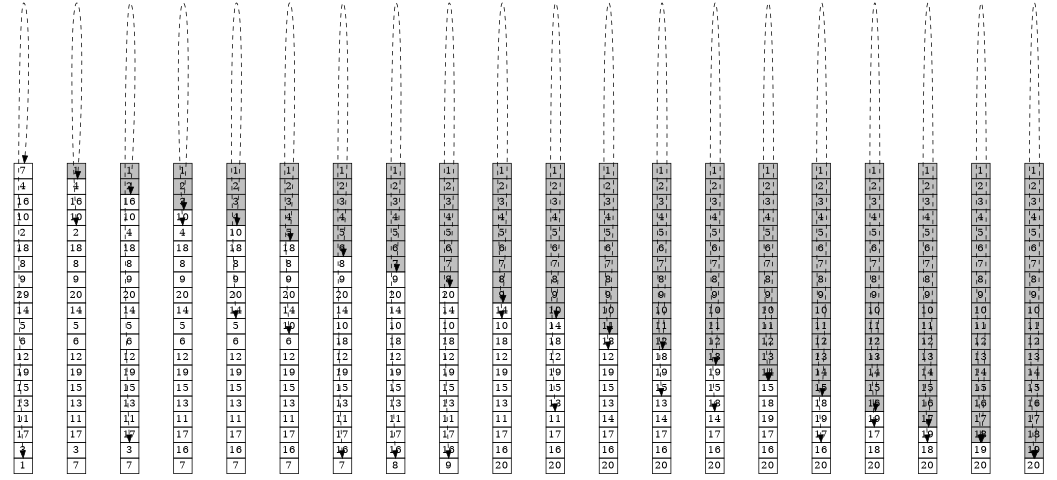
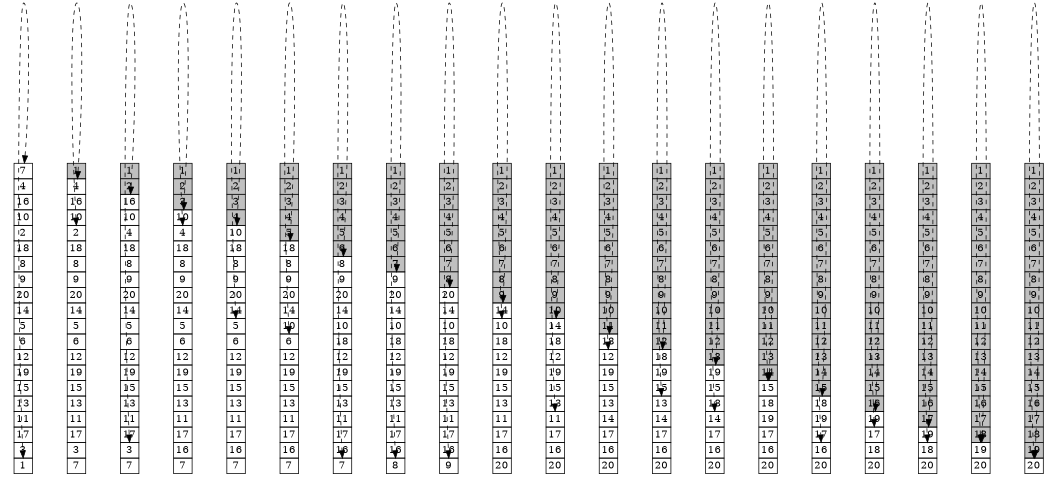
  digraph {
    node [shape=plaintext]
    edge [dir=both headport=19 style=dashed]
-   n1 [label=<<TABLE BORDER="0" CELLBORDER="1" CELLSPACING="0">  <TR><TD PORT="0" >7</TD></TR>  <TR><TD PORT="1" >4</TD></TR>  <TR><TD PORT="2" >16</TD></TR>  <TR><TD PORT="3" >10</TD></TR>  <TR><TD PORT="4" >2</TD></TR>  <TR><TD PORT="5" >18</TD></TR>  <TR><TD PORT="6" >8</TD></TR>  <TR><TD PORT="7" >9</TD></TR>  <TR><TD PORT="8" >29</TD></TR>  <TR><TD PORT="9" >14</TD></TR>  <TR><TD PORT="10" >5</TD></TR>  <TR><TD PORT="11" >6</TD></TR>  <TR><TD PORT="12" >12</TD></TR>  <TR><TD PORT="13" >19</TD></TR>  <TR><TD PORT="14" >15</TD></TR>  <TR><TD PORT="15" >13</TD></TR>  <TR><TD PORT="16" >11</TD></TR>  <TR><TD PORT="17" >17</TD></TR>  <TR><TD PORT="18" >3</TD></TR>  <TR><TD PORT="19" >1</TD></TR> </TABLE>>]
+   n1 [label=<<TABLE BORDER="0" CELLBORDER="1" CELLSPACING="0">  <TR><TD PORT="0" >7</TD></TR>  <TR><TD PORT="1" >4</TD></TR>  <TR><TD PORT="2" >16</TD></TR>  <TR><TD PORT="3" >10</TD></TR>  <TR><TD PORT="4" >2</TD></TR>  <TR><TD PORT="5" >18</TD></TR>  <TR><TD PORT="6" >8</TD></TR>  <TR><TD PORT="7" >9</TD></TR>  <TR><TD PORT="8" >20</TD></TR>  <TR><TD PORT="9" >14</TD></TR>  <TR><TD PORT="10" >5</TD></TR>  <TR><TD PORT="11" >6</TD></TR>  <TR><TD PORT="12" >12</TD></TR>  <TR><TD PORT="13" >19</TD></TR>  <TR><TD PORT="14" >15</TD></TR>  <TR><TD PORT="15" >13</TD></TR>  <TR><TD PORT="16" >11</TD></TR>  <TR><TD PORT="17" >17</TD></TR>  <TR><TD PORT="18" >3</TD></TR>  <TR><TD PORT="19" >1</TD></TR> </TABLE>>]
    n2 [label=<<TABLE BORDER="0" CELLBORDER="1" CELLSPACING="0">  <TR><TD PORT="0" BGCOLOR="gray">1</TD></TR>  <TR><TD PORT="1" >4</TD></TR>  <TR><TD PORT="2" >16</TD></TR>  <TR><TD PORT="3" >10</TD></TR>  <TR><TD PORT="4" >2</TD></TR>  <TR><TD PORT="5" >18</TD></TR>  <TR><TD PORT="6" >8</TD></TR>  <TR><TD PORT="7" >9</TD></TR>  <TR><TD PORT="8" >20</TD></TR>  <TR><TD PORT="9" >14</TD></TR>  <TR><TD PORT="10" >5</TD></TR>  <TR><TD PORT="11" >6</TD></TR>  <TR><TD PORT="12" >12</TD></TR>  <TR><TD PORT="13" >19</TD></TR>  <TR><TD PORT="14" >15</TD></TR>  <TR><TD PORT="15" >13</TD></TR>  <TR><TD PORT="16" >11</TD></TR>  <TR><TD PORT="17" >17</TD></TR>  <TR><TD PORT="18" >3</TD></TR>  <TR><TD PORT="19" >7</TD></TR> </TABLE>>]
    n3 [label=<<TABLE BORDER="0" CELLBORDER="1" CELLSPACING="0">  <TR><TD PORT="0" BGCOLOR="gray">1</TD></TR>  <TR><TD PORT="1" BGCOLOR="gray">2</TD></TR>  <TR><TD PORT="2" >16</TD></TR>  <TR><TD PORT="3" >10</TD></TR>  <TR><TD PORT="4" >4</TD></TR>  <TR><TD PORT="5" >18</TD></TR>  <TR><TD PORT="6" >8</TD></TR>  <TR><TD PORT="7" >9</TD></TR>  <TR><TD PORT="8" >20</TD></TR>  <TR><TD PORT="9" >14</TD></TR>  <TR><TD PORT="10" >5</TD></TR>  <TR><TD PORT="11" >6</TD></TR>  <TR><TD PORT="12" >12</TD></TR>  <TR><TD PORT="13" >19</TD></TR>  <TR><TD PORT="14" >15</TD></TR>  <TR><TD PORT="15" >13</TD></TR>  <TR><TD PORT="16" >11</TD></TR>  <TR><TD PORT="17" >17</TD></TR>  <TR><TD PORT="18" >3</TD></TR>  <TR><TD PORT="19" >7</TD></TR> </TABLE>>]
    n4 [label=<<TABLE BORDER="0" CELLBORDER="1" CELLSPACING="0">  <TR><TD PORT="0" BGCOLOR="gray">1</TD></TR>  <TR><TD PORT="1" BGCOLOR="gray">2</TD></TR>  <TR><TD PORT="2" BGCOLOR="gray">3</TD></TR>  <TR><TD PORT="3" >10</TD></TR>  <TR><TD PORT="4" >4</TD></TR>  <TR><TD PORT="5" >18</TD></TR>  <TR><TD PORT="6" >8</TD></TR>  <TR><TD PORT="7" >9</TD></TR>  <TR><TD PORT="8" >20</TD></TR>  <TR><TD PORT="9" >14</TD></TR>  <TR><TD PORT="10" >5</TD></TR>  <TR><TD PORT="11" >6</TD></TR>  <TR><TD PORT="12" >12</TD></TR>  <TR><TD PORT="13" >19</TD></TR>  <TR><TD PORT="14" >15</TD></TR>  <TR><TD PORT="15" >13</TD></TR>  <TR><TD PORT="16" >11</TD></TR>  <TR><TD PORT="17" >17</TD></TR>  <TR><TD PORT="18" >16</TD></TR>  <TR><TD PORT="19" >7</TD></TR> </TABLE>>]
    n5 [label=<<TABLE BORDER="0" CELLBORDER="1" CELLSPACING="0">  <TR><TD PORT="0" BGCOLOR="gray">1</TD></TR>  <TR><TD PORT="1" BGCOLOR="gray">2</TD></TR>  <TR><TD PORT="2" BGCOLOR="gray">3</TD></TR>  <TR><TD PORT="3" BGCOLOR="gray">4</TD></TR>  <TR><TD PORT="4" >10</TD></TR>  <TR><TD PORT="5" >18</TD></TR>  <TR><TD PORT="6" >8</TD></TR>  <TR><TD PORT="7" >9</TD></TR>  <TR><TD PORT="8" >20</TD></TR>  <TR><TD PORT="9" >14</TD></TR>  <TR><TD PORT="10" >5</TD></TR>  <TR><TD PORT="11" >6</TD></TR>  <TR><TD PORT="12" >12</TD></TR>  <TR><TD PORT="13" >19</TD></TR>  <TR><TD PORT="14" >15</TD></TR>  <TR><TD PORT="15" >13</TD></TR>  <TR><TD PORT="16" >11</TD></TR>  <TR><TD PORT="17" >17</TD></TR>  <TR><TD PORT="18" >16</TD></TR>  <TR><TD PORT="19" >7</TD></TR> </TABLE>>]
    n6 [label=<<TABLE BORDER="0" CELLBORDER="1" CELLSPACING="0">  <TR><TD PORT="0" BGCOLOR="gray">1</TD></TR>  <TR><TD PORT="1" BGCOLOR="gray">2</TD></TR>  <TR><TD PORT="2" BGCOLOR="gray">3</TD></TR>  <TR><TD PORT="3" BGCOLOR="gray">4</TD></TR>  <TR><TD PORT="4" BGCOLOR="gray">5</TD></TR>  <TR><TD PORT="5" >18</TD></TR>  <TR><TD PORT="6" >8</TD></TR>  <TR><TD PORT="7" >9</TD></TR>  <TR><TD PORT="8" >20</TD></TR>  <TR><TD PORT="9" >14</TD></TR>  <TR><TD PORT="10" >10</TD></TR>  <TR><TD PORT="11" >6</TD></TR>  <TR><TD PORT="12" >12</TD></TR>  <TR><TD PORT="13" >19</TD></TR>  <TR><TD PORT="14" >15</TD></TR>  <TR><TD PORT="15" >13</TD></TR>  <TR><TD PORT="16" >11</TD></TR>  <TR><TD PORT="17" >17</TD></TR>  <TR><TD PORT="18" >16</TD></TR>  <TR><TD PORT="19" >7</TD></TR> </TABLE>>]
    n7 [label=<<TABLE BORDER="0" CELLBORDER="1" CELLSPACING="0">  <TR><TD PORT="0" BGCOLOR="gray">1</TD></TR>  <TR><TD PORT="1" BGCOLOR="gray">2</TD></TR>  <TR><TD PORT="2" BGCOLOR="gray">3</TD></TR>  <TR><TD PORT="3" BGCOLOR="gray">4</TD></TR>  <TR><TD PORT="4" BGCOLOR="gray">5</TD></TR>  <TR><TD PORT="5" BGCOLOR="gray">6</TD></TR>  <TR><TD PORT="6" >8</TD></TR>  <TR><TD PORT="7" >9</TD></TR>  <TR><TD PORT="8" >20</TD></TR>  <TR><TD PORT="9" >14</TD></TR>  <TR><TD PORT="10" >10</TD></TR>  <TR><TD PORT="11" >18</TD></TR>  <TR><TD PORT="12" >12</TD></TR>  <TR><TD PORT="13" >19</TD></TR>  <TR><TD PORT="14" >15</TD></TR>  <TR><TD PORT="15" >13</TD></TR>  <TR><TD PORT="16" >11</TD></TR>  <TR><TD PORT="17" >17</TD></TR>  <TR><TD PORT="18" >16</TD></TR>  <TR><TD PORT="19" >7</TD></TR> </TABLE>>]
    n8 [label=<<TABLE BORDER="0" CELLBORDER="1" CELLSPACING="0">  <TR><TD PORT="0" BGCOLOR="gray">1</TD></TR>  <TR><TD PORT="1" BGCOLOR="gray">2</TD></TR>  <TR><TD PORT="2" BGCOLOR="gray">3</TD></TR>  <TR><TD PORT="3" BGCOLOR="gray">4</TD></TR>  <TR><TD PORT="4" BGCOLOR="gray">5</TD></TR>  <TR><TD PORT="5" BGCOLOR="gray">6</TD></TR>  <TR><TD PORT="6" BGCOLOR="gray">7</TD></TR>  <TR><TD PORT="7" >9</TD></TR>  <TR><TD PORT="8" >20</TD></TR>  <TR><TD PORT="9" >14</TD></TR>  <TR><TD PORT="10" >10</TD></TR>  <TR><TD PORT="11" >18</TD></TR>  <TR><TD PORT="12" >12</TD></TR>  <TR><TD PORT="13" >19</TD></TR>  <TR><TD PORT="14" >15</TD></TR>  <TR><TD PORT="15" >13</TD></TR>  <TR><TD PORT="16" >11</TD></TR>  <TR><TD PORT="17" >17</TD></TR>  <TR><TD PORT="18" >16</TD></TR>  <TR><TD PORT="19" >8</TD></TR> </TABLE>>]
    n9 [label=<<TABLE BORDER="0" CELLBORDER="1" CELLSPACING="0">  <TR><TD PORT="0" BGCOLOR="gray">1</TD></TR>  <TR><TD PORT="1" BGCOLOR="gray">2</TD></TR>  <TR><TD PORT="2" BGCOLOR="gray">3</TD></TR>  <TR><TD PORT="3" BGCOLOR="gray">4</TD></TR>  <TR><TD PORT="4" BGCOLOR="gray">5</TD></TR>  <TR><TD PORT="5" BGCOLOR="gray">6</TD></TR>  <TR><TD PORT="6" BGCOLOR="gray">7</TD></TR>  <TR><TD PORT="7" BGCOLOR="gray">8</TD></TR>  <TR><TD PORT="8" >20</TD></TR>  <TR><TD PORT="9" >14</TD></TR>  <TR><TD PORT="10" >10</TD></TR>  <TR><TD PORT="11" >18</TD></TR>  <TR><TD PORT="12" >12</TD></TR>  <TR><TD PORT="13" >19</TD></TR>  <TR><TD PORT="14" >15</TD></TR>  <TR><TD PORT="15" >13</TD></TR>  <TR><TD PORT="16" >11</TD></TR>  <TR><TD PORT="17" >17</TD></TR>  <TR><TD PORT="18" >16</TD></TR>  <TR><TD PORT="19" >9</TD></TR> </TABLE>>]
    n10 [label=<<TABLE BORDER="0" CELLBORDER="1" CELLSPACING="0">  <TR><TD PORT="0" BGCOLOR="gray">1</TD></TR>  <TR><TD PORT="1" BGCOLOR="gray">2</TD></TR>  <TR><TD PORT="2" BGCOLOR="gray">3</TD></TR>  <TR><TD PORT="3" BGCOLOR="gray">4</TD></TR>  <TR><TD PORT="4" BGCOLOR="gray">5</TD></TR>  <TR><TD PORT="5" BGCOLOR="gray">6</TD></TR>  <TR><TD PORT="6" BGCOLOR="gray">7</TD></TR>  <TR><TD PORT="7" BGCOLOR="gray">8</TD></TR>  <TR><TD PORT="8" BGCOLOR="gray">9</TD></TR>  <TR><TD PORT="9" >14</TD></TR>  <TR><TD PORT="10" >10</TD></TR>  <TR><TD PORT="11" >18</TD></TR>  <TR><TD PORT="12" >12</TD></TR>  <TR><TD PORT="13" >19</TD></TR>  <TR><TD PORT="14" >15</TD></TR>  <TR><TD PORT="15" >13</TD></TR>  <TR><TD PORT="16" >11</TD></TR>  <TR><TD PORT="17" >17</TD></TR>  <TR><TD PORT="18" >16</TD></TR>  <TR><TD PORT="19" >20</TD></TR> </TABLE>>]
    n11 [label=<<TABLE BORDER="0" CELLBORDER="1" CELLSPACING="0">  <TR><TD PORT="0" BGCOLOR="gray">1</TD></TR>  <TR><TD PORT="1" BGCOLOR="gray">2</TD></TR>  <TR><TD PORT="2" BGCOLOR="gray">3</TD></TR>  <TR><TD PORT="3" BGCOLOR="gray">4</TD></TR>  <TR><TD PORT="4" BGCOLOR="gray">5</TD></TR>  <TR><TD PORT="5" BGCOLOR="gray">6</TD></TR>  <TR><TD PORT="6" BGCOLOR="gray">7</TD></TR>  <TR><TD PORT="7" BGCOLOR="gray">8</TD></TR>  <TR><TD PORT="8" BGCOLOR="gray">9</TD></TR>  <TR><TD PORT="9" BGCOLOR="gray">10</TD></TR>  <TR><TD PORT="10" >14</TD></TR>  <TR><TD PORT="11" >18</TD></TR>  <TR><TD PORT="12" >12</TD></TR>  <TR><TD PORT="13" >19</TD></TR>  <TR><TD PORT="14" >15</TD></TR>  <TR><TD PORT="15" >13</TD></TR>  <TR><TD PORT="16" >11</TD></TR>  <TR><TD PORT="17" >17</TD></TR>  <TR><TD PORT="18" >16</TD></TR>  <TR><TD PORT="19" >20</TD></TR> </TABLE>>]
    n12 [label=<<TABLE BORDER="0" CELLBORDER="1" CELLSPACING="0">  <TR><TD PORT="0" BGCOLOR="gray">1</TD></TR>  <TR><TD PORT="1" BGCOLOR="gray">2</TD></TR>  <TR><TD PORT="2" BGCOLOR="gray">3</TD></TR>  <TR><TD PORT="3" BGCOLOR="gray">4</TD></TR>  <TR><TD PORT="4" BGCOLOR="gray">5</TD></TR>  <TR><TD PORT="5" BGCOLOR="gray">6</TD></TR>  <TR><TD PORT="6" BGCOLOR="gray">7</TD></TR>  <TR><TD PORT="7" BGCOLOR="gray">8</TD></TR>  <TR><TD PORT="8" BGCOLOR="gray">9</TD></TR>  <TR><TD PORT="9" BGCOLOR="gray">10</TD></TR>  <TR><TD PORT="10" BGCOLOR="gray">11</TD></TR>  <TR><TD PORT="11" >18</TD></TR>  <TR><TD PORT="12" >12</TD></TR>  <TR><TD PORT="13" >19</TD></TR>  <TR><TD PORT="14" >15</TD></TR>  <TR><TD PORT="15" >13</TD></TR>  <TR><TD PORT="16" >14</TD></TR>  <TR><TD PORT="17" >17</TD></TR>  <TR><TD PORT="18" >16</TD></TR>  <TR><TD PORT="19" >20</TD></TR> </TABLE>>]
    n13 [label=<<TABLE BORDER="0" CELLBORDER="1" CELLSPACING="0">  <TR><TD PORT="0" BGCOLOR="gray">1</TD></TR>  <TR><TD PORT="1" BGCOLOR="gray">2</TD></TR>  <TR><TD PORT="2" BGCOLOR="gray">3</TD></TR>  <TR><TD PORT="3" BGCOLOR="gray">4</TD></TR>  <TR><TD PORT="4" BGCOLOR="gray">5</TD></TR>  <TR><TD PORT="5" BGCOLOR="gray">6</TD></TR>  <TR><TD PORT="6" BGCOLOR="gray">7</TD></TR>  <TR><TD PORT="7" BGCOLOR="gray">8</TD></TR>  <TR><TD PORT="8" BGCOLOR="gray">9</TD></TR>  <TR><TD PORT="9" BGCOLOR="gray">10</TD></TR>  <TR><TD PORT="10" BGCOLOR="gray">11</TD></TR>  <TR><TD PORT="11" BGCOLOR="gray">12</TD></TR>  <TR><TD PORT="12" >18</TD></TR>  <TR><TD PORT="13" >19</TD></TR>  <TR><TD PORT="14" >15</TD></TR>  <TR><TD PORT="15" >13</TD></TR>  <TR><TD PORT="16" >14</TD></TR>  <TR><TD PORT="17" >17</TD></TR>  <TR><TD PORT="18" >16</TD></TR>  <TR><TD PORT="19" >20</TD></TR> </TABLE>>]
    n14 [label=<<TABLE BORDER="0" CELLBORDER="1" CELLSPACING="0">  <TR><TD PORT="0" BGCOLOR="gray">1</TD></TR>  <TR><TD PORT="1" BGCOLOR="gray">2</TD></TR>  <TR><TD PORT="2" BGCOLOR="gray">3</TD></TR>  <TR><TD PORT="3" BGCOLOR="gray">4</TD></TR>  <TR><TD PORT="4" BGCOLOR="gray">5</TD></TR>  <TR><TD PORT="5" BGCOLOR="gray">6</TD></TR>  <TR><TD PORT="6" BGCOLOR="gray">7</TD></TR>  <TR><TD PORT="7" BGCOLOR="gray">8</TD></TR>  <TR><TD PORT="8" BGCOLOR="gray">9</TD></TR>  <TR><TD PORT="9" BGCOLOR="gray">10</TD></TR>  <TR><TD PORT="10" BGCOLOR="gray">11</TD></TR>  <TR><TD PORT="11" BGCOLOR="gray">12</TD></TR>  <TR><TD PORT="12" BGCOLOR="gray">13</TD></TR>  <TR><TD PORT="13" >19</TD></TR>  <TR><TD PORT="14" >15</TD></TR>  <TR><TD PORT="15" >18</TD></TR>  <TR><TD PORT="16" >14</TD></TR>  <TR><TD PORT="17" >17</TD></TR>  <TR><TD PORT="18" >16</TD></TR>  <TR><TD PORT="19" >20</TD></TR> </TABLE>>]
    n15 [label=<<TABLE BORDER="0" CELLBORDER="1" CELLSPACING="0">  <TR><TD PORT="0" BGCOLOR="gray">1</TD></TR>  <TR><TD PORT="1" BGCOLOR="gray">2</TD></TR>  <TR><TD PORT="2" BGCOLOR="gray">3</TD></TR>  <TR><TD PORT="3" BGCOLOR="gray">4</TD></TR>  <TR><TD PORT="4" BGCOLOR="gray">5</TD></TR>  <TR><TD PORT="5" BGCOLOR="gray">6</TD></TR>  <TR><TD PORT="6" BGCOLOR="gray">7</TD></TR>  <TR><TD PORT="7" BGCOLOR="gray">8</TD></TR>  <TR><TD PORT="8" BGCOLOR="gray">9</TD></TR>  <TR><TD PORT="9" BGCOLOR="gray">10</TD></TR>  <TR><TD PORT="10" BGCOLOR="gray">11</TD></TR>  <TR><TD PORT="11" BGCOLOR="gray">12</TD></TR>  <TR><TD PORT="12" BGCOLOR="gray">13</TD></TR>  <TR><TD PORT="13" BGCOLOR="gray">14</TD></TR>  <TR><TD PORT="14" >15</TD></TR>  <TR><TD PORT="15" >18</TD></TR>  <TR><TD PORT="16" >19</TD></TR>  <TR><TD PORT="17" >17</TD></TR>  <TR><TD PORT="18" >16</TD></TR>  <TR><TD PORT="19" >20</TD></TR> </TABLE>>]
    n16 [label=<<TABLE BORDER="0" CELLBORDER="1" CELLSPACING="0">  <TR><TD PORT="0" BGCOLOR="gray">1</TD></TR>  <TR><TD PORT="1" BGCOLOR="gray">2</TD></TR>  <TR><TD PORT="2" BGCOLOR="gray">3</TD></TR>  <TR><TD PORT="3" BGCOLOR="gray">4</TD></TR>  <TR><TD PORT="4" BGCOLOR="gray">5</TD></TR>  <TR><TD PORT="5" BGCOLOR="gray">6</TD></TR>  <TR><TD PORT="6" BGCOLOR="gray">7</TD></TR>  <TR><TD PORT="7" BGCOLOR="gray">8</TD></TR>  <TR><TD PORT="8" BGCOLOR="gray">9</TD></TR>  <TR><TD PORT="9" BGCOLOR="gray">10</TD></TR>  <TR><TD PORT="10" BGCOLOR="gray">11</TD></TR>  <TR><TD PORT="11" BGCOLOR="gray">12</TD></TR>  <TR><TD PORT="12" BGCOLOR="gray">13</TD></TR>  <TR><TD PORT="13" BGCOLOR="gray">14</TD></TR>  <TR><TD PORT="14" BGCOLOR="gray">15</TD></TR>  <TR><TD PORT="15" >18</TD></TR>  <TR><TD PORT="16" >19</TD></TR>  <TR><TD PORT="17" >17</TD></TR>  <TR><TD PORT="18" >16</TD></TR>  <TR><TD PORT="19" >20</TD></TR> </TABLE>>]
    n17 [label=<<TABLE BORDER="0" CELLBORDER="1" CELLSPACING="0">  <TR><TD PORT="0" BGCOLOR="gray">1</TD></TR>  <TR><TD PORT="1" BGCOLOR="gray">2</TD></TR>  <TR><TD PORT="2" BGCOLOR="gray">3</TD></TR>  <TR><TD PORT="3" BGCOLOR="gray">4</TD></TR>  <TR><TD PORT="4" BGCOLOR="gray">5</TD></TR>  <TR><TD PORT="5" BGCOLOR="gray">6</TD></TR>  <TR><TD PORT="6" BGCOLOR="gray">7</TD></TR>  <TR><TD PORT="7" BGCOLOR="gray">8</TD></TR>  <TR><TD PORT="8" BGCOLOR="gray">9</TD></TR>  <TR><TD PORT="9" BGCOLOR="gray">10</TD></TR>  <TR><TD PORT="10" BGCOLOR="gray">11</TD></TR>  <TR><TD PORT="11" BGCOLOR="gray">12</TD></TR>  <TR><TD PORT="12" BGCOLOR="gray">13</TD></TR>  <TR><TD PORT="13" BGCOLOR="gray">14</TD></TR>  <TR><TD PORT="14" BGCOLOR="gray">15</TD></TR>  <TR><TD PORT="15" BGCOLOR="gray">16</TD></TR>  <TR><TD PORT="16" >19</TD></TR>  <TR><TD PORT="17" >17</TD></TR>  <TR><TD PORT="18" >18</TD></TR>  <TR><TD PORT="19" >20</TD></TR> </TABLE>>]
    n18 [label=<<TABLE BORDER="0" CELLBORDER="1" CELLSPACING="0">  <TR><TD PORT="0" BGCOLOR="gray">1</TD></TR>  <TR><TD PORT="1" BGCOLOR="gray">2</TD></TR>  <TR><TD PORT="2" BGCOLOR="gray">3</TD></TR>  <TR><TD PORT="3" BGCOLOR="gray">4</TD></TR>  <TR><TD PORT="4" BGCOLOR="gray">5</TD></TR>  <TR><TD PORT="5" BGCOLOR="gray">6</TD></TR>  <TR><TD PORT="6" BGCOLOR="gray">7</TD></TR>  <TR><TD PORT="7" BGCOLOR="gray">8</TD></TR>  <TR><TD PORT="8" BGCOLOR="gray">9</TD></TR>  <TR><TD PORT="9" BGCOLOR="gray">10</TD></TR>  <TR><TD PORT="10" BGCOLOR="gray">11</TD></TR>  <TR><TD PORT="11" BGCOLOR="gray">12</TD></TR>  <TR><TD PORT="12" BGCOLOR="gray">13</TD></TR>  <TR><TD PORT="13" BGCOLOR="gray">14</TD></TR>  <TR><TD PORT="14" BGCOLOR="gray">15</TD></TR>  <TR><TD PORT="15" BGCOLOR="gray">16</TD></TR>  <TR><TD PORT="16" BGCOLOR="gray">17</TD></TR>  <TR><TD PORT="17" >19</TD></TR>  <TR><TD PORT="18" >18</TD></TR>  <TR><TD PORT="19" >20</TD></TR> </TABLE>>]
    n19 [label=<<TABLE BORDER="0" CELLBORDER="1" CELLSPACING="0">  <TR><TD PORT="0" BGCOLOR="gray">1</TD></TR>  <TR><TD PORT="1" BGCOLOR="gray">2</TD></TR>  <TR><TD PORT="2" BGCOLOR="gray">3</TD></TR>  <TR><TD PORT="3" BGCOLOR="gray">4</TD></TR>  <TR><TD PORT="4" BGCOLOR="gray">5</TD></TR>  <TR><TD PORT="5" BGCOLOR="gray">6</TD></TR>  <TR><TD PORT="6" BGCOLOR="gray">7</TD></TR>  <TR><TD PORT="7" BGCOLOR="gray">8</TD></TR>  <TR><TD PORT="8" BGCOLOR="gray">9</TD></TR>  <TR><TD PORT="9" BGCOLOR="gray">10</TD></TR>  <TR><TD PORT="10" BGCOLOR="gray">11</TD></TR>  <TR><TD PORT="11" BGCOLOR="gray">12</TD></TR>  <TR><TD PORT="12" BGCOLOR="gray">13</TD></TR>  <TR><TD PORT="13" BGCOLOR="gray">14</TD></TR>  <TR><TD PORT="14" BGCOLOR="gray">15</TD></TR>  <TR><TD PORT="15" BGCOLOR="gray">16</TD></TR>  <TR><TD PORT="16" BGCOLOR="gray">17</TD></TR>  <TR><TD PORT="17" BGCOLOR="gray">18</TD></TR>  <TR><TD PORT="18" >19</TD></TR>  <TR><TD PORT="19" >20</TD></TR> </TABLE>>]
    n20 [label=<<TABLE BORDER="0" CELLBORDER="1" CELLSPACING="0">  <TR><TD PORT="0" BGCOLOR="gray">1</TD></TR>  <TR><TD PORT="1" BGCOLOR="gray">2</TD></TR>  <TR><TD PORT="2" BGCOLOR="gray">3</TD></TR>  <TR><TD PORT="3" BGCOLOR="gray">4</TD></TR>  <TR><TD PORT="4" BGCOLOR="gray">5</TD></TR>  <TR><TD PORT="5" BGCOLOR="gray">6</TD></TR>  <TR><TD PORT="6" BGCOLOR="gray">7</TD></TR>  <TR><TD PORT="7" BGCOLOR="gray">8</TD></TR>  <TR><TD PORT="8" BGCOLOR="gray">9</TD></TR>  <TR><TD PORT="9" BGCOLOR="gray">10</TD></TR>  <TR><TD PORT="10" BGCOLOR="gray">11</TD></TR>  <TR><TD PORT="11" BGCOLOR="gray">12</TD></TR>  <TR><TD PORT="12" BGCOLOR="gray">13</TD></TR>  <TR><TD PORT="13" BGCOLOR="gray">14</TD></TR>  <TR><TD PORT="14" BGCOLOR="gray">15</TD></TR>  <TR><TD PORT="15" BGCOLOR="gray">16</TD></TR>  <TR><TD PORT="16" BGCOLOR="gray">17</TD></TR>  <TR><TD PORT="17" BGCOLOR="gray">18</TD></TR>  <TR><TD PORT="18" BGCOLOR="gray">19</TD></TR>  <TR><TD PORT="19" >20</TD></TR> </TABLE>>]
    n1 -> n1 [tailport=0]
    n2 -> n2 [headport=4 tailport=1]
    n3 -> n3 [headport=18 tailport=2]
    n4 -> n4 [headport=4 tailport=3]
    n5 -> n5 [headport=10 tailport=4]
    n6 -> n6 [headport=11 tailport=5]
    n7 -> n7 [tailport=6]
    n8 -> n8 [tailport=7]
    n9 -> n9 [tailport=8]
    n10 -> n10 [headport=10 tailport=9]
    n11 -> n11 [headport=16 tailport=10]
    n12 -> n12 [headport=12 tailport=11]
    n13 -> n13 [headport=15 tailport=12]
    n14 -> n14 [headport=16 tailport=13]
    n15 -> n15 [headport=14 tailport=14]
    n16 -> n16 [headport=18 tailport=15]
    n17 -> n17 [headport=17 tailport=16]
    n18 -> n18 [headport=18 tailport=17]
    n19 -> n19 [headport=18 tailport=18]
    n20 -> n20 [tailport=19]
  }
